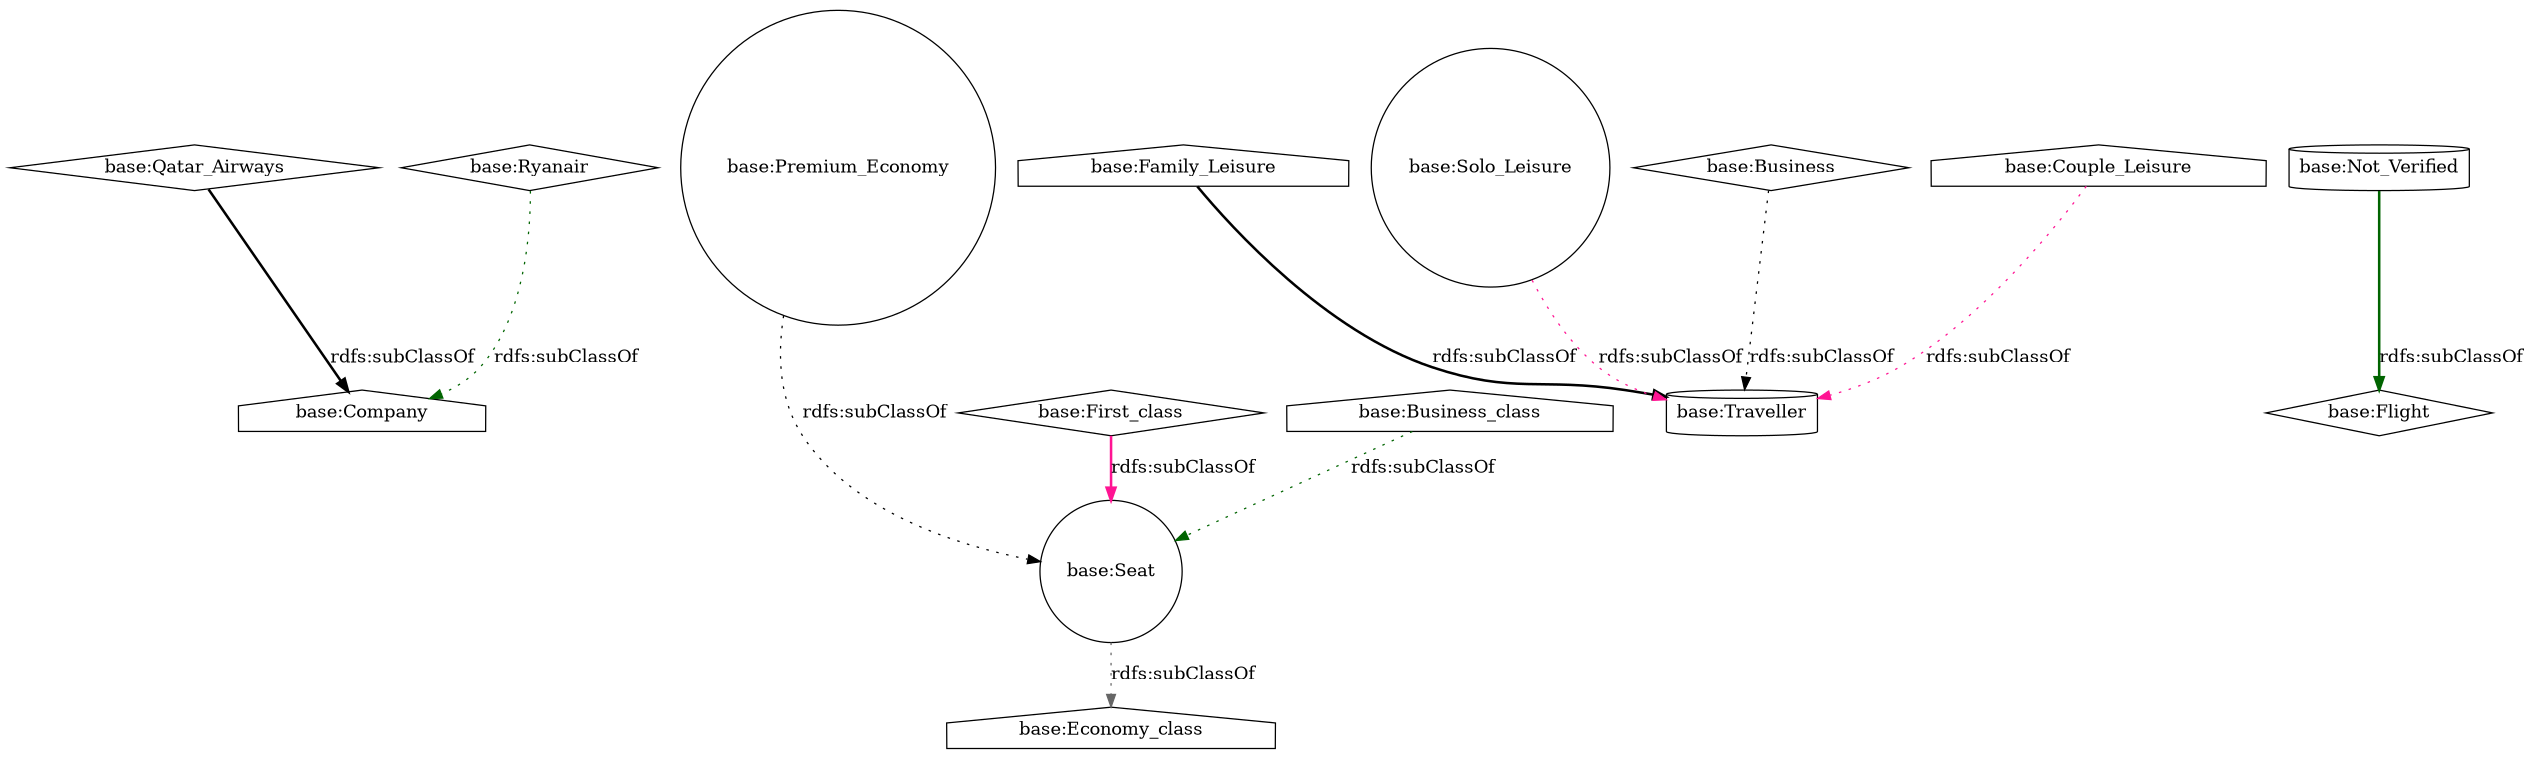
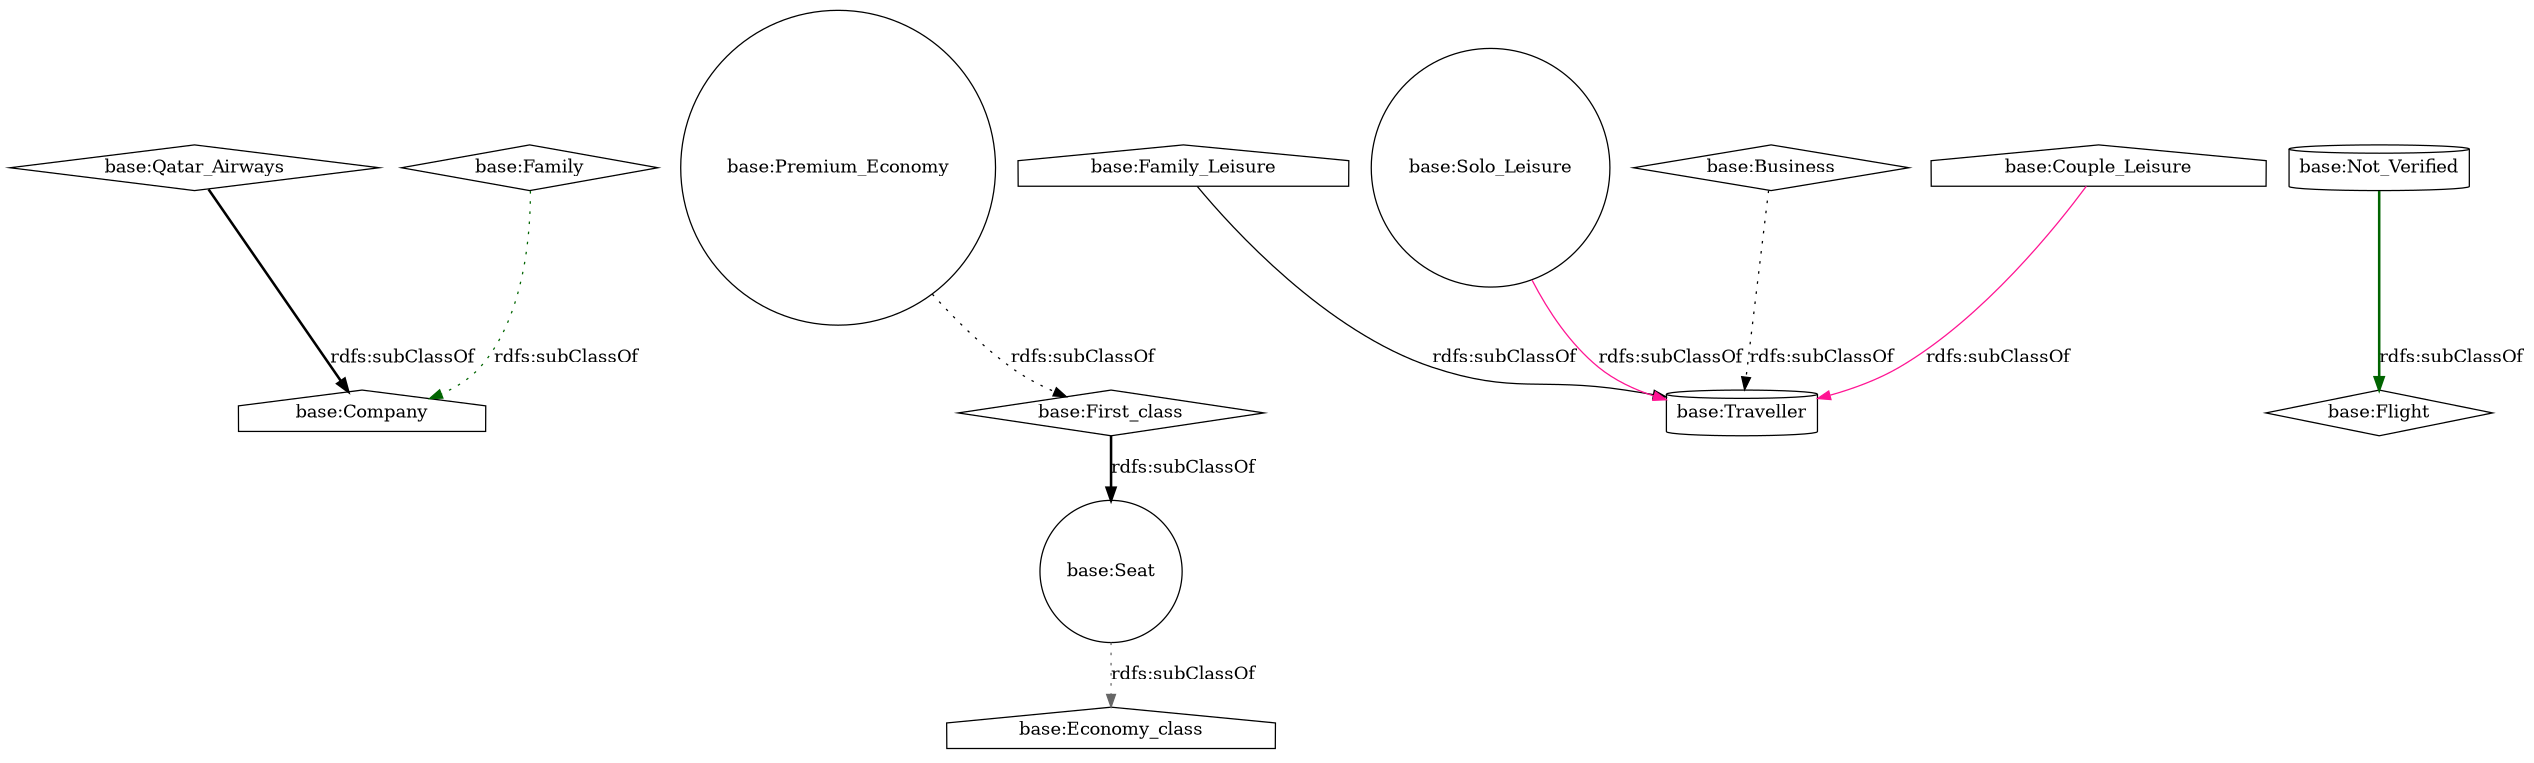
  digraph {
    rankdir=TB
    node [color=black shape=house]
    edge [color=black style=dotted]
    "base:Company"
    "base:Qatar_Airways" [shape=diamond]
    "base:Economy_class"
    "base:Seat" [shape=circle]
    "base:First_class" [shape=diamond]
    "base:Family_Leisure"
    "base:Traveller" [shape=cylinder]
    "base:Solo_Leisure" [shape=circle]
    "base:Business" [shape=diamond]
    "base:Premium_Economy" [shape=circle]
    "base:Not_Verified" [shape=cylinder]
    "base:Flight" [shape=diamond]
-   "base:Ryanair" [shape=diamond]
+   "base:Ryanair" [shape=diamond label="base:Family"]
    "base:Couple_Leisure"
-   "base:Business_class"
    "base:Qatar_Airways" -> "base:Company" [label="rdfs:subClassOf" style=bold]
    "base:Seat" -> "base:Economy_class" [color=gray40 label="rdfs:subClassOf"]
-   "base:First_class" -> "base:Seat" [color=deeppink label="rdfs:subClassOf" style=bold]
-   "base:Family_Leisure" -> "base:Traveller" [label="rdfs:subClassOf" style=bold]
-   "base:Solo_Leisure" -> "base:Traveller" [color=deeppink label="rdfs:subClassOf"]
+   "base:First_class" -> "base:Seat" [label="rdfs:subClassOf" style=bold]
+   "base:Family_Leisure" -> "base:Traveller" [label="rdfs:subClassOf" style=solid]
+   "base:Solo_Leisure" -> "base:Traveller" [color=deeppink label="rdfs:subClassOf" style=solid]
    "base:Business" -> "base:Traveller" [label="rdfs:subClassOf"]
-   "base:Premium_Economy" -> "base:Seat" [label="rdfs:subClassOf"]
+   "base:Premium_Economy" -> "base:First_class" [label="rdfs:subClassOf"]
    "base:Not_Verified" -> "base:Flight" [color=darkgreen label="rdfs:subClassOf" style=bold]
    "base:Ryanair" -> "base:Company" [color=darkgreen label="rdfs:subClassOf"]
-   "base:Couple_Leisure" -> "base:Traveller" [color=deeppink label="rdfs:subClassOf"]
-   "base:Business_class" -> "base:Seat" [color=darkgreen label="rdfs:subClassOf"]
+   "base:Couple_Leisure" -> "base:Traveller" [color=deeppink label="rdfs:subClassOf" style=solid]
  }
